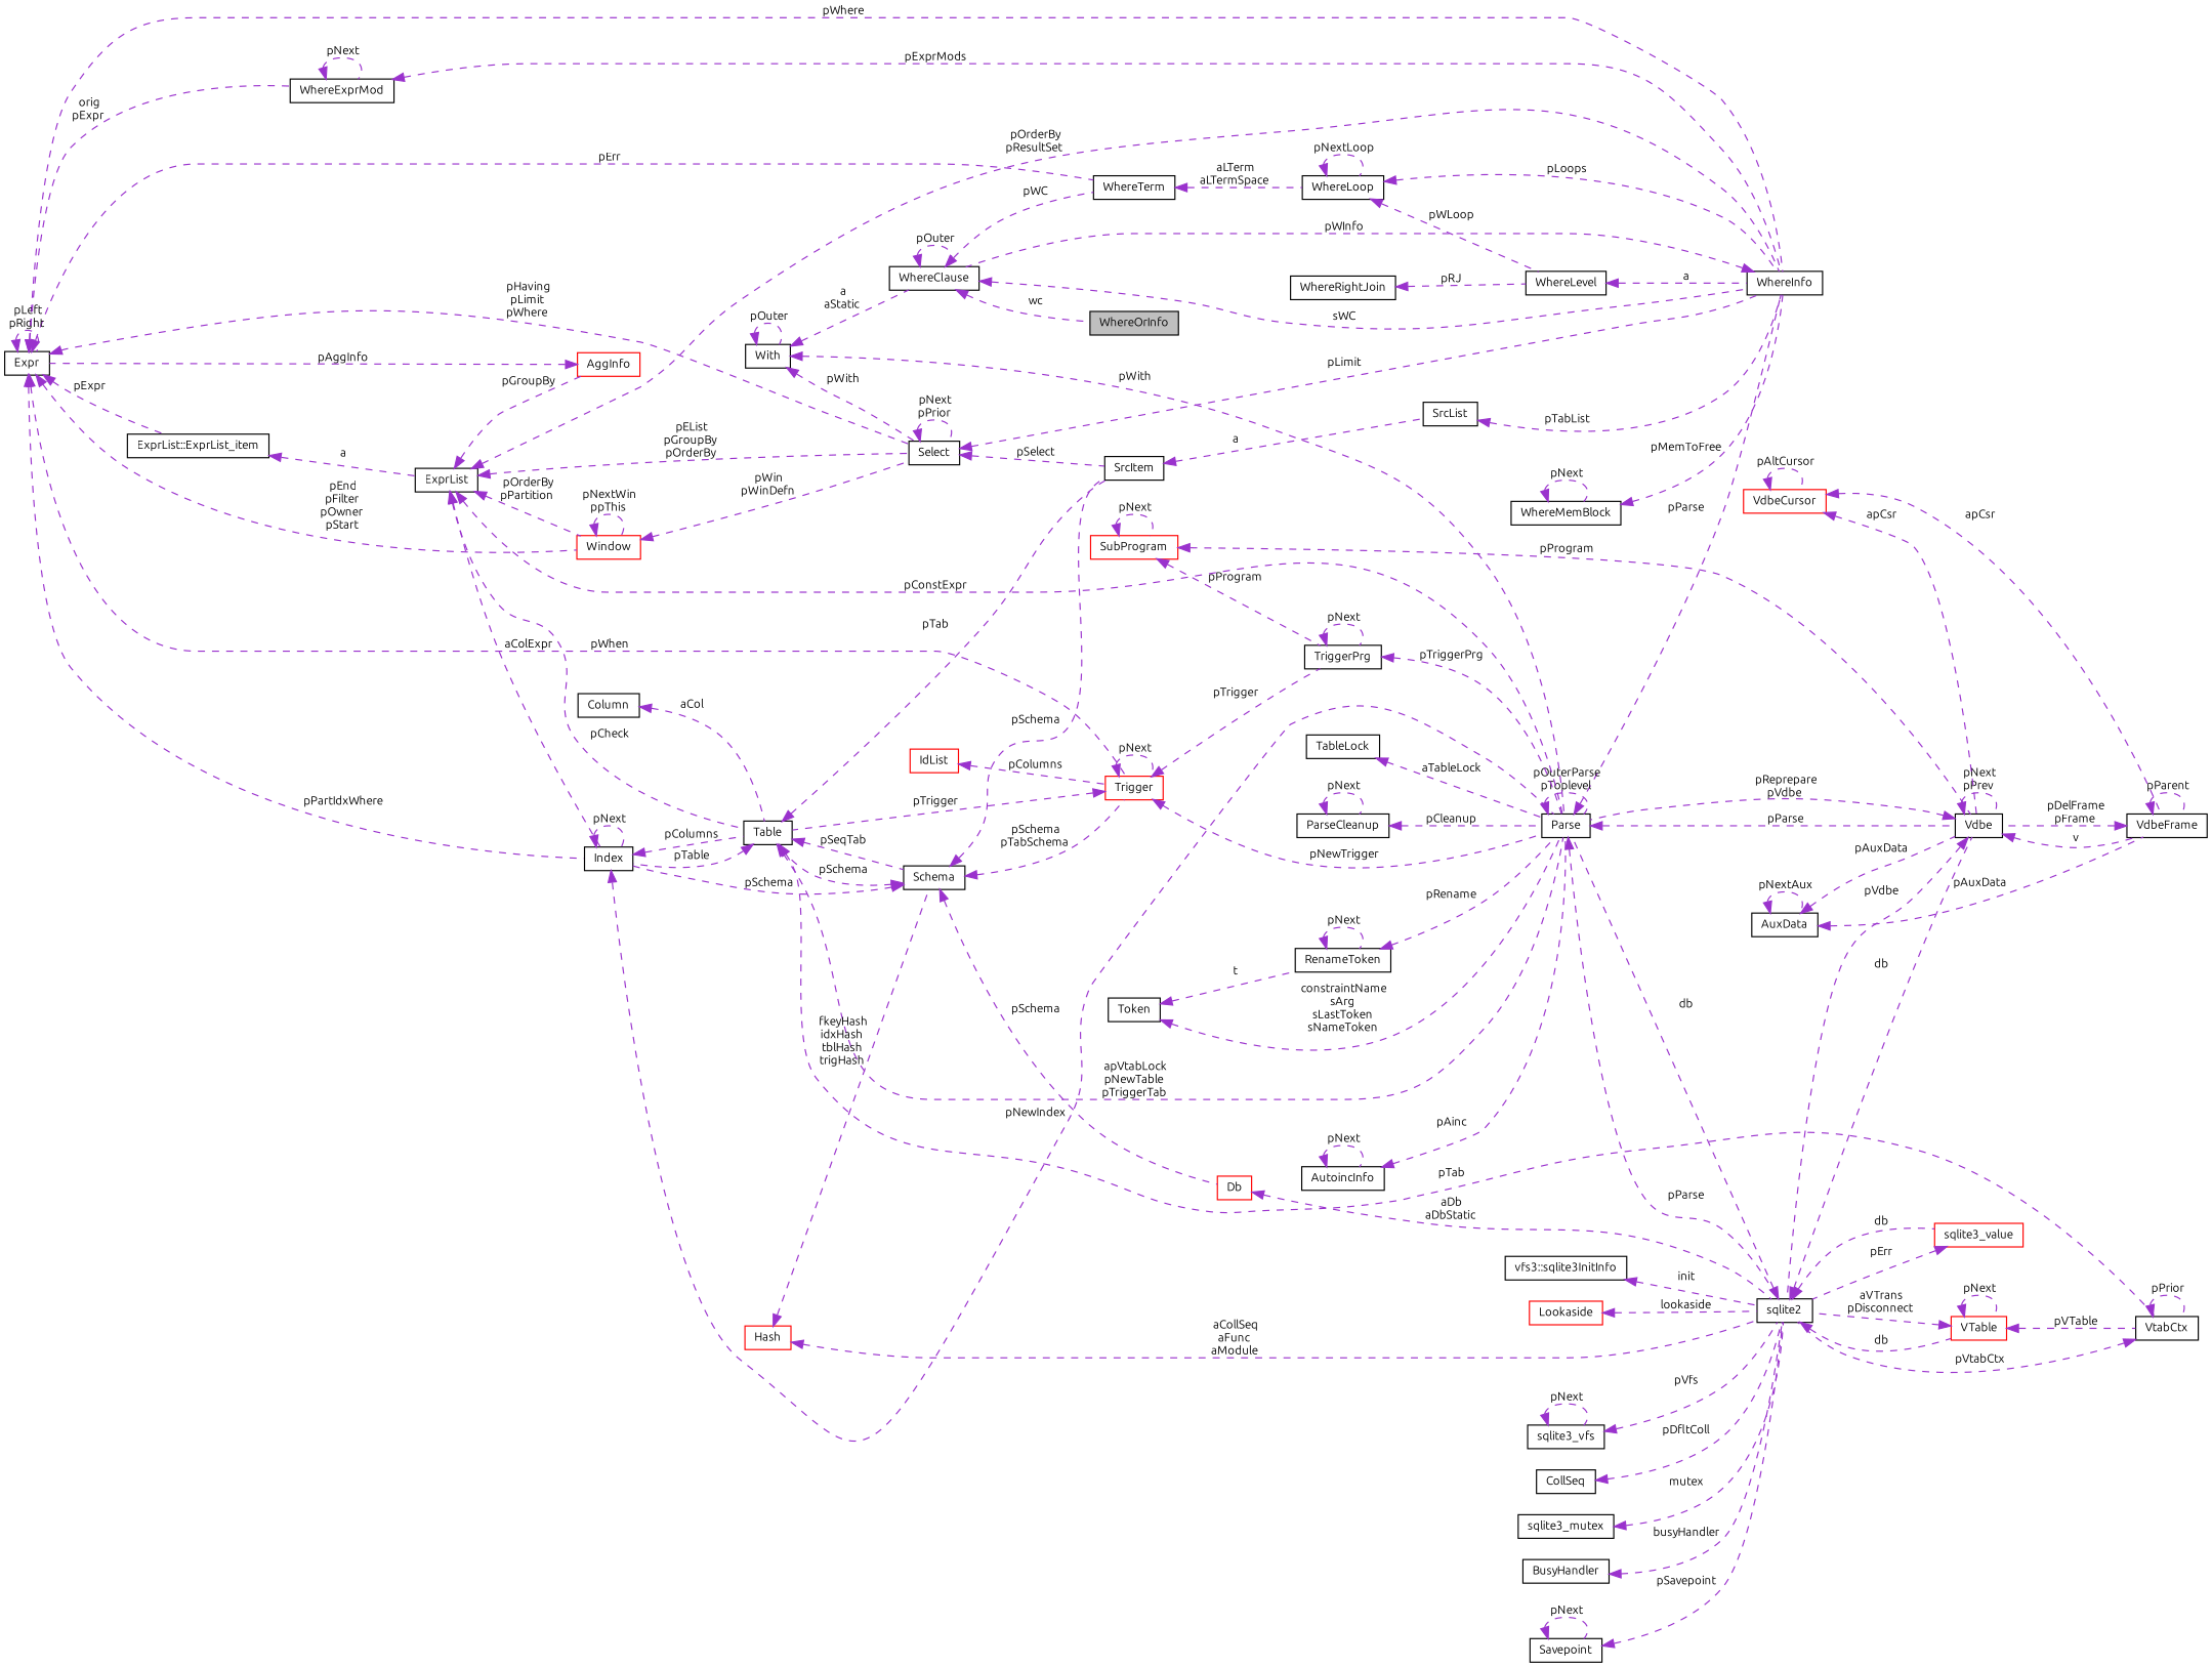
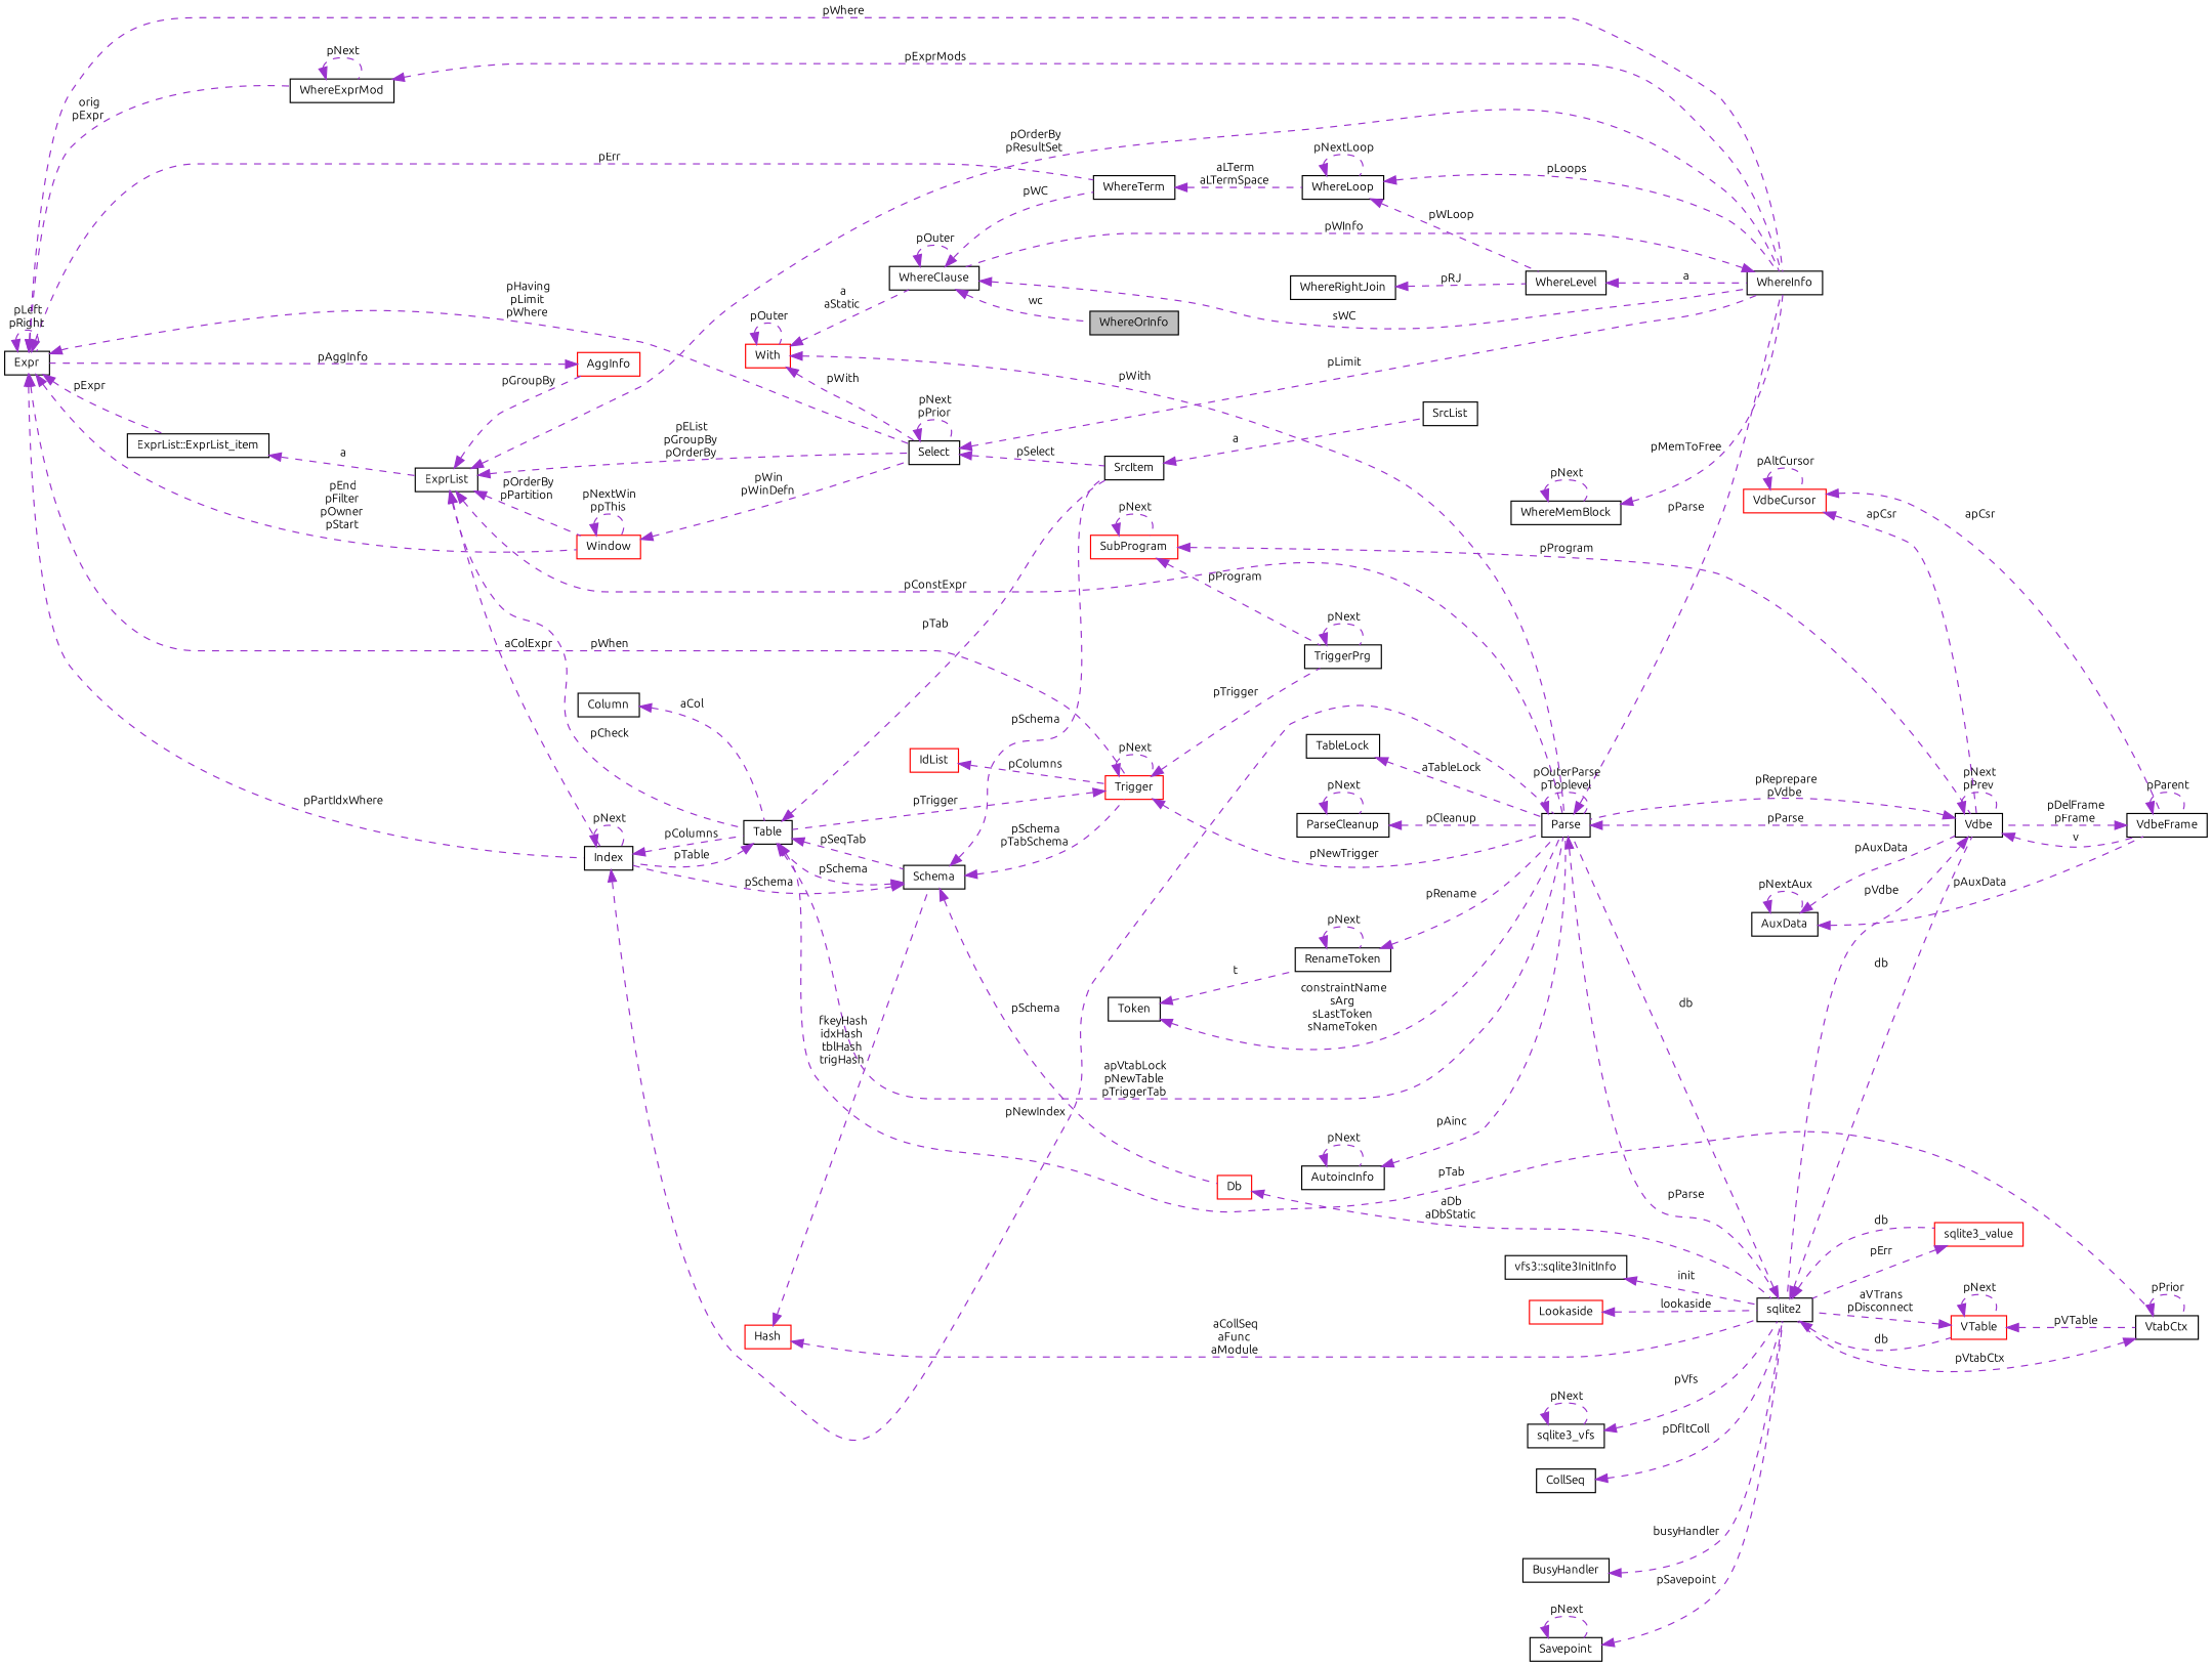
  digraph {
    fontname=Ubuntu
    rankdir=LR
    node [color=black fillcolor=white fontname=Ubuntu fontsize=10 shape=record style=filled]
    edge [color=darkorchid3 dir=back fontname=Ubuntu fontsize=10 labelfontname=Helvetica labelfontsize=10 style=dashed]
    n1 [fillcolor=grey75 fontcolor=black height=0.2 label=WhereOrInfo width=0.4]
    n2 [height=0.2 label=WhereClause width=0.4]
    n3 [height=0.2 label=WhereInfo width=0.4]
    n4 [height=0.2 label=WhereTerm width=0.4]
    n5 [height=0.2 label=WhereLoop width=0.4]
    n6 [height=0.2 label=Parse width=0.4]
    n7 [height=0.2 label=sqlite2 width=0.4]
    n8 [height=0.2 label=Vdbe width=0.4]
    n9 [color=red height=0.2 label=sqlite3_value width=0.4]
    n10 [color=red height=0.2 label=VTable width=0.4]
    n11 [height=0.2 label=VdbeFrame width=0.4]
    n12 [height=0.2 label=VtabCtx width=0.4]
    n13 [height=0.2 label=sqlite3_vfs width=0.4]
    n14 [color=red height=0.2 label=VdbeCursor width=0.4]
    n15 [height=0.2 label=AuxData width=0.4]
    n16 [color=red height=0.2 label=SubProgram width=0.4]
    n17 [height=0.2 label=TriggerPrg width=0.4]
    n18 [height=0.2 label=CollSeq width=0.4]
-   n19 [height=0.2 label=sqlite3_mutex width=0.4]
    n20 [color=red height=0.2 label=Db width=0.4]
    n21 [height=0.2 label=Schema width=0.4]
    n22 [height=0.2 label=Table width=0.4]
    n23 [height=0.2 label=Index width=0.4]
    n24 [color=red height=0.2 label=Trigger width=0.4]
    n25 [height=0.2 label=SrcItem width=0.4]
    n26 [height=0.2 label=SrcList width=0.4]
    n27 [color=red height=0.2 label=Hash width=0.4]
    n28 [height=0.2 label=AutoincInfo width=0.4]
    n29 [height=0.2 label=Column width=0.4]
    n30 [height=0.2 label=Expr width=0.4]
    n31 [height=0.2 label="ExprList::ExprList_item" width=0.4]
    n32 [height=0.2 label=Select width=0.4]
    n33 [color=red height=0.2 label=Window width=0.4]
    n34 [height=0.2 label=WhereExprMod width=0.4]
    n35 [height=0.2 label=ExprList width=0.4]
    n36 [color=red height=0.2 label=AggInfo width=0.4]
    n37 [color=red height=0.2 label=IdList width=0.4]
    n38 [height=0.2 label="vfs3::sqlite3InitInfo" width=0.4]
    n39 [color=red height=0.2 label=Lookaside width=0.4]
    n40 [height=0.2 label=BusyHandler width=0.4]
    n41 [height=0.2 label=Savepoint width=0.4]
    n42 [height=0.2 label=Token width=0.4]
    n43 [height=0.2 label=RenameToken width=0.4]
    n44 [height=0.2 label=TableLock width=0.4]
    n45 [height=0.2 label=ParseCleanup width=0.4]
-   n46 [height=0.2 label=With width=0.4]
+   n46 [color=red height=0.2 label=With width=0.4]
    n47 [height=0.2 label=WhereLevel width=0.4]
    n48 [height=0.2 label=WhereMemBlock width=0.4]
    n49 [height=0.2 label=WhereRightJoin width=0.4]
    n2 -> n1 [label=" wc"]
    n2 -> n2 [label=" pOuter"]
    n2 -> n3 [label=" sWC"]
    n2 -> n4 [label=" pWC"]
    n3 -> n2 [label=" pWInfo"]
    n4 -> n5 [label=" aLTerm\naLTermSpace"]
    n5 -> n3 [label=" pLoops"]
    n5 -> n5 [label=" pNextLoop"]
    n5 -> n47 [label=" pWLoop"]
    n6 -> n3 [label=" pParse"]
    n6 -> n6 [label=" pOuterParse\npToplevel"]
    n6 -> n7 [label=" pParse"]
    n6 -> n8 [label=" pParse"]
    n7 -> n6 [label=" db"]
    n7 -> n8 [label=" db"]
    n7 -> n9 [label=" db"]
    n7 -> n10 [label=" db"]
    n8 -> n6 [label=" pReprepare\npVdbe"]
    n8 -> n7 [label=" pVdbe"]
    n8 -> n8 [label=" pNext\npPrev"]
    n8 -> n11 [label=" v"]
    n9 -> n7 [label=" pErr"]
    n10 -> n7 [label=" aVTrans\npDisconnect"]
    n10 -> n10 [label=" pNext"]
    n10 -> n12 [label=" pVTable"]
    n11 -> n8 [label=" pDelFrame\npFrame"]
    n11 -> n11 [label=" pParent"]
    n12 -> n7 [label=" pVtabCtx"]
    n12 -> n12 [label=" pPrior"]
    n13 -> n7 [label=" pVfs"]
    n13 -> n13 [label=" pNext"]
    n14 -> n8 [label=" apCsr"]
    n14 -> n11 [label=" apCsr"]
    n14 -> n14 [label=" pAltCursor"]
    n15 -> n8 [label=" pAuxData"]
    n15 -> n11 [label=" pAuxData"]
    n15 -> n15 [label=" pNextAux"]
    n16 -> n8 [label=" pProgram"]
    n16 -> n16 [label=" pNext"]
    n16 -> n17 [label=" pProgram"]
-   n17 -> n6 [label=" pTriggerPrg"]
    n17 -> n17 [label=" pNext"]
    n18 -> n7 [label=" pDfltColl"]
-   n19 -> n7 [label=" mutex"]
    n20 -> n7 [label=" aDb\naDbStatic"]
    n21 -> n20 [label=" pSchema"]
    n21 -> n22 [label=" pSchema"]
    n21 -> n23 [label=" pSchema"]
    n21 -> n24 [label=" pSchema\npTabSchema"]
    n21 -> n25 [label=" pSchema"]
    n22 -> n6 [label=" apVtabLock\npNewTable\npTriggerTab"]
    n22 -> n12 [label=" pTab"]
    n22 -> n21 [label=" pSeqTab"]
    n22 -> n23 [label=" pTable"]
    n22 -> n25 [label=" pTab"]
    n23 -> n6 [label=" pNewIndex"]
    n23 -> n22 [label=" pColumns"]
    n23 -> n23 [label=" pNext"]
    n24 -> n6 [label=" pNewTrigger"]
    n24 -> n17 [label=" pTrigger"]
    n24 -> n22 [label=" pTrigger"]
    n24 -> n24 [label=" pNext"]
    n25 -> n26 [label=" a"]
-   n26 -> n3 [label=" pTabList"]
    n27 -> n7 [label=" aCollSeq\naFunc\naModule"]
    n27 -> n21 [label=" fkeyHash\nidxHash\ntblHash\ntrigHash"]
    n28 -> n6 [label=" pAinc"]
    n28 -> n28 [label=" pNext"]
    n29 -> n22 [label=" aCol"]
    n30 -> n3 [label=" pWhere"]
    n30 -> n4 [label=" pErr"]
    n30 -> n23 [label=" pPartIdxWhere"]
    n30 -> n24 [label=" pWhen"]
    n30 -> n30 [label=" pLeft\npRight"]
    n30 -> n31 [label=" pExpr"]
    n30 -> n32 [label=" pHaving\npLimit\npWhere"]
    n30 -> n33 [label=" pEnd\npFilter\npOwner\npStart"]
    n30 -> n34 [label=" orig\npExpr"]
    n31 -> n35 [label=" a"]
    n32 -> n3 [label=" pLimit"]
    n32 -> n25 [label=" pSelect"]
    n32 -> n32 [label=" pNext\npPrior"]
    n33 -> n32 [label=" pWin\npWinDefn"]
    n33 -> n33 [label=" pNextWin\nppThis"]
    n34 -> n3 [label=" pExprMods"]
    n34 -> n34 [label=" pNext"]
    n35 -> n3 [label=" pOrderBy\npResultSet"]
    n35 -> n6 [label=" pConstExpr"]
    n35 -> n22 [label=" pCheck"]
    n35 -> n23 [label=" aColExpr"]
    n35 -> n32 [label=" pEList\npGroupBy\npOrderBy"]
    n35 -> n33 [label=" pOrderBy\npPartition"]
    n35 -> n36 [label=" pGroupBy"]
    n36 -> n30 [label=" pAggInfo"]
    n37 -> n24 [label=" pColumns"]
    n38 -> n7 [label=" init"]
    n39 -> n7 [label=" lookaside"]
    n40 -> n7 [label=" busyHandler"]
    n41 -> n7 [label=" pSavepoint"]
    n41 -> n41 [label=" pNext"]
    n42 -> n6 [label=" constraintName\nsArg\nsLastToken\nsNameToken"]
    n42 -> n43 [label=" t"]
    n43 -> n6 [label=" pRename"]
    n43 -> n43 [label=" pNext"]
    n44 -> n6 [label=" aTableLock"]
    n45 -> n6 [label=" pCleanup"]
    n45 -> n45 [label=" pNext"]
    n46 -> n2 [label=" a\naStatic"]
    n46 -> n6 [label=" pWith"]
    n46 -> n32 [label=" pWith"]
    n46 -> n46 [label=" pOuter"]
    n47 -> n3 [label=" a"]
    n48 -> n3 [label=" pMemToFree"]
    n48 -> n48 [label=" pNext"]
    n49 -> n47 [label=" pRJ"]
  }
